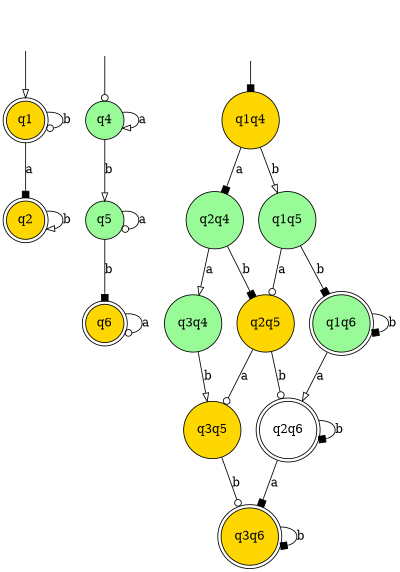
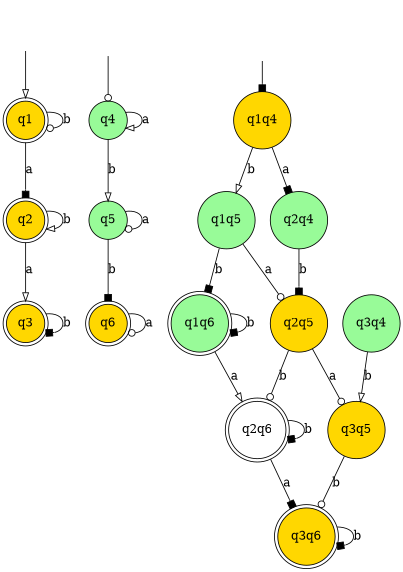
  digraph {
    rankdir=TB
    node [shape=circle style=filled fillcolor=gold]
    edge [arrowhead=box]
    q0 [style=invis fillcolor=""]
    q1 [shape=doublecircle]
    q2 [shape=doublecircle]
    q00 [style=invis fillcolor=""]
    q4 [fillcolor=palegreen]
    q5 [fillcolor=palegreen]
+   q3 [shape=doublecircle]
    q6 [shape=doublecircle]
    q1q0 [style=invis fillcolor=""]
    q1q4
    q2q4 [fillcolor=palegreen]
    q1q5 [fillcolor=palegreen]
    q1q6 [fillcolor=palegreen shape=doublecircle]
    q2q6 [fillcolor=white shape=doublecircle]
    q3q6 [shape=doublecircle]
    q3q4 [fillcolor=palegreen]
    q2q5
    q3q5
    q0 -> q1 [arrowhead=onormal]
    q1 -> q1 [arrowhead=odot label=b]
    q1 -> q2 [label=a]
    q2 -> q2 [arrowhead=onormal label=b]
+   q2 -> q3 [arrowhead=onormal label=a]
    q00 -> q4 [arrowhead=odot]
    q4 -> q4 [arrowhead=onormal label=a]
    q4 -> q5 [arrowhead=onormal label=b]
    q5 -> q5 [arrowhead=odot label=a]
    q5 -> q6 [label=b]
+   q3 -> q3 [label=b]
    q6 -> q6 [arrowhead=odot label=a]
    q1q0 -> q1q4
    q1q4 -> q2q4 [label=a]
    q1q4 -> q1q5 [arrowhead=onormal label=b]
-   q2q4 -> q3q4 [arrowhead=onormal label=a]
    q2q4 -> q2q5 [label=b]
    q1q5 -> q1q6 [label=b]
    q1q5 -> q2q5 [arrowhead=odot label=a]
    q1q6 -> q1q6 [label=b]
    q1q6 -> q2q6 [arrowhead=onormal label=a]
    q2q6 -> q2q6 [label=b]
    q2q6 -> q3q6 [label=a]
    q3q6 -> q3q6 [label=b]
    q3q4 -> q3q5 [arrowhead=onormal label=b]
    q2q5 -> q2q6 [arrowhead=odot label=b]
    q2q5 -> q3q5 [arrowhead=odot label=a]
    q3q5 -> q3q6 [arrowhead=odot label=b]
  }
